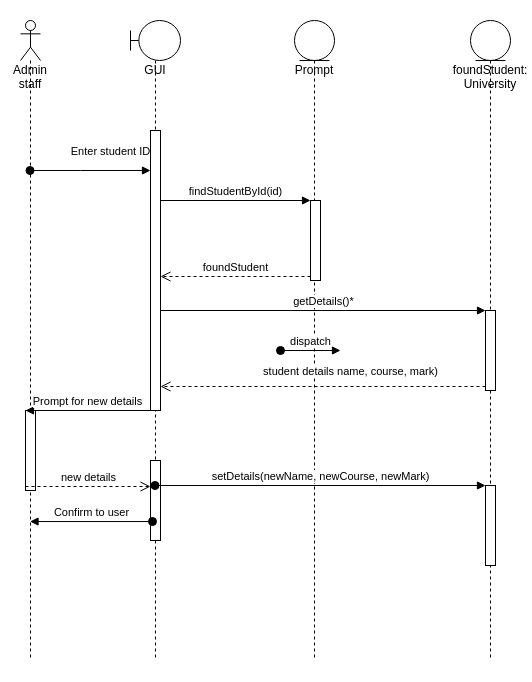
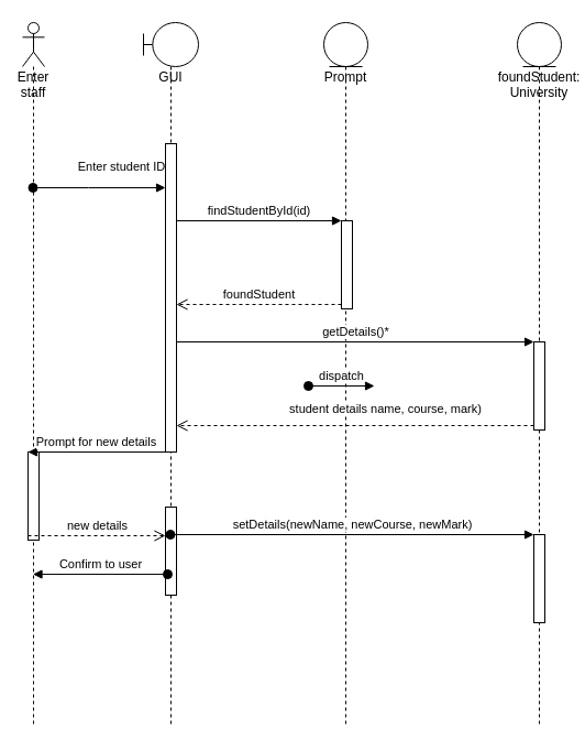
  <mxCell id="0" />
  <mxCell id="1" parent="0" />
- <mxCell id="2" value="Admin staff" style="shape=umlLifeline;participant=umlActor;perimeter=lifelinePerimeter;whiteSpace=wrap;html=1;container=1;collapsible=0;recursiveResize=0;verticalAlign=top;spacingTop=36;outlineConnect=0;" parent="1" vertex="1"><mxGeometry x="20" y="20" width="20" height="640" as="geometry" /></mxCell>
+ <mxCell id="2" value="Enter staff" style="shape=umlLifeline;participant=umlActor;perimeter=lifelinePerimeter;whiteSpace=wrap;html=1;container=1;collapsible=0;recursiveResize=0;verticalAlign=top;spacingTop=36;outlineConnect=0;" parent="1" vertex="1"><mxGeometry x="20" y="20" width="20" height="640" as="geometry" /></mxCell>
  <mxCell id="3" value="" style="html=1;points=[];perimeter=orthogonalPerimeter;" parent="2" vertex="1"><mxGeometry x="5" y="390" width="10" height="80" as="geometry" /></mxCell>
  <mxCell id="4" value="GUI" style="shape=umlLifeline;participant=umlBoundary;perimeter=lifelinePerimeter;whiteSpace=wrap;html=1;container=1;collapsible=0;recursiveResize=0;verticalAlign=top;spacingTop=36;outlineConnect=0;" parent="1" vertex="1"><mxGeometry x="130" y="20" width="50" height="640" as="geometry" /></mxCell>
  <mxCell id="5" value="" style="html=1;points=[];perimeter=orthogonalPerimeter;" parent="4" vertex="1"><mxGeometry x="20" y="110" width="10" height="280" as="geometry" /></mxCell>
  <mxCell id="6" value="" style="html=1;points=[];perimeter=orthogonalPerimeter;" parent="4" vertex="1"><mxGeometry x="20" y="440" width="10" height="80" as="geometry" /></mxCell>
  <mxCell id="7" value="Prompt" style="shape=umlLifeline;participant=umlEntity;perimeter=lifelinePerimeter;whiteSpace=wrap;html=1;container=1;collapsible=0;recursiveResize=0;verticalAlign=top;spacingTop=36;outlineConnect=0;" parent="1" vertex="1"><mxGeometry x="294" y="20" width="40" height="640" as="geometry" /></mxCell>
  <mxCell id="8" value="" style="html=1;points=[];perimeter=orthogonalPerimeter;" parent="7" vertex="1"><mxGeometry x="16" y="180" width="10" height="80" as="geometry" /></mxCell>
  <mxCell id="9" value="foundStudent: University" style="shape=umlLifeline;participant=umlEntity;perimeter=lifelinePerimeter;whiteSpace=wrap;html=1;container=1;collapsible=0;recursiveResize=0;verticalAlign=top;spacingTop=36;outlineConnect=0;" parent="1" vertex="1"><mxGeometry x="470" y="20" width="40" height="640" as="geometry" /></mxCell>
  <mxCell id="10" value="" style="html=1;points=[];perimeter=orthogonalPerimeter;" parent="9" vertex="1"><mxGeometry x="15" y="290" width="10" height="80" as="geometry" /></mxCell>
  <mxCell id="11" value="" style="html=1;points=[];perimeter=orthogonalPerimeter;" parent="9" vertex="1"><mxGeometry x="15" y="465" width="10" height="80" as="geometry" /></mxCell>
  <mxCell id="12" value="Enter student ID" style="html=1;verticalAlign=bottom;startArrow=oval;endArrow=block;startSize=8;rounded=0;" parent="1" source="2" target="5" edge="1"><mxGeometry x="0.336" y="10" relative="1" as="geometry"><mxPoint x="90" y="140" as="sourcePoint" /><Array as="points"><mxPoint x="80" y="170" /></Array><mxPoint as="offset" /></mxGeometry></mxCell>
  <mxCell id="13" value="findStudentById(id)" style="html=1;verticalAlign=bottom;endArrow=block;entryX=0;entryY=0;rounded=0;" parent="1" source="5" target="8" edge="1"><mxGeometry relative="1" as="geometry"><mxPoint x="240" y="200" as="sourcePoint" /></mxGeometry></mxCell>
  <mxCell id="14" value="foundStudent" style="html=1;verticalAlign=bottom;endArrow=open;dashed=1;endSize=8;exitX=0;exitY=0.95;rounded=0;" parent="1" source="8" target="5" edge="1"><mxGeometry relative="1" as="geometry"><mxPoint x="240" y="276" as="targetPoint" /></mxGeometry></mxCell>
  <mxCell id="15" value="getDetails()*" style="html=1;verticalAlign=bottom;endArrow=block;entryX=0;entryY=0;rounded=0;" parent="1" source="5" target="10" edge="1"><mxGeometry relative="1" as="geometry"><mxPoint x="334" y="310" as="sourcePoint" /></mxGeometry></mxCell>
  <mxCell id="16" value="student details name, course, mark)" style="html=1;verticalAlign=bottom;endArrow=open;dashed=1;endSize=8;exitX=0;exitY=0.95;rounded=0;" parent="1" source="10" target="5" edge="1"><mxGeometry x="-0.169" y="-6" relative="1" as="geometry"><mxPoint x="334" y="386" as="targetPoint" /><mxPoint as="offset" /></mxGeometry></mxCell>
  <mxCell id="17" value="Prompt for new details" style="html=1;verticalAlign=bottom;endArrow=block;entryX=0;entryY=0;rounded=0;" parent="1" source="5" target="3" edge="1"><mxGeometry relative="1" as="geometry"><mxPoint x="150" y="485" as="sourcePoint" /></mxGeometry></mxCell>
  <mxCell id="18" value="new details" style="html=1;verticalAlign=bottom;endArrow=open;dashed=1;endSize=8;exitX=0;exitY=0.95;rounded=0;" parent="1" source="3" edge="1"><mxGeometry relative="1" as="geometry"><mxPoint x="150" y="486" as="targetPoint" /></mxGeometry></mxCell>
  <mxCell id="19" value="setDetails(newName, newCourse, newMark)" style="html=1;verticalAlign=bottom;startArrow=oval;endArrow=block;startSize=8;rounded=0;" parent="1" source="4" target="11" edge="1"><mxGeometry relative="1" as="geometry"><mxPoint x="190" y="490" as="sourcePoint" /></mxGeometry></mxCell>
  <mxCell id="20" value="dispatch" style="html=1;verticalAlign=bottom;startArrow=oval;startFill=1;endArrow=block;startSize=8;curved=0;rounded=0;" edge="1" parent="1"><mxGeometry width="60" relative="1" as="geometry"><mxPoint x="280" y="350" as="sourcePoint" /><mxPoint x="340" y="350" as="targetPoint" /></mxGeometry></mxCell>
  <mxCell id="21" value="Confirm to user" style="html=1;verticalAlign=bottom;startArrow=oval;startFill=1;endArrow=block;startSize=8;curved=0;rounded=0;exitX=0.2;exitY=0.763;exitDx=0;exitDy=0;exitPerimeter=0;" edge="1" parent="1" source="6" target="2"><mxGeometry width="60" relative="1" as="geometry"><mxPoint x="60" y="540" as="sourcePoint" /><mxPoint x="120" y="540" as="targetPoint" /><mxPoint as="offset" /></mxGeometry></mxCell>
